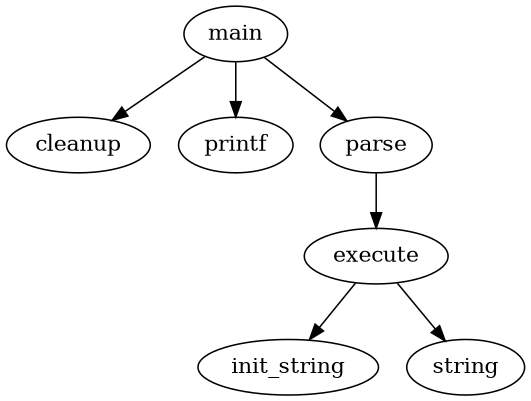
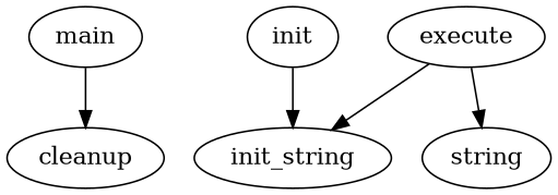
  strict digraph {
    edge [weight=1]
    n1 [label=cleanup]
    n2 [label=execute]
    n3 [label=init_string]
    n4 [label=string]
-   n5 [label=printf]
-   n7 [label=parse]
+   n6 [label=init]
    n8 [label=main]
    n2 -> n3
    n2 -> n4
-   n7 -> n2
+   n6 -> n3
    n8 -> n1
-   n8 -> n5
-   n8 -> n7
  }
